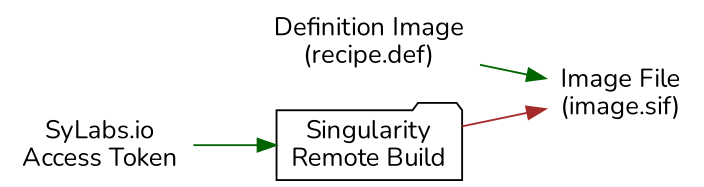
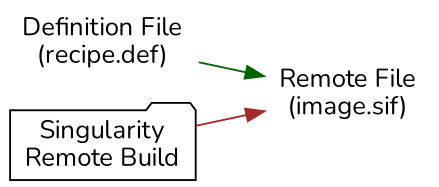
  digraph {
    fontname=Nunito
    rankdir=LR
    node [fontname=Nunito fontsize=14 shape=plaintext]
    edge [color=darkgreen fontname=Nunito fontsize=14]
-   n1 [label="Definition Image\n(recipe.def)"]
-   n2 [label="Image File\n(image.sif)"]
+   n1 [label="Definition File\n(recipe.def)"]
+   n2 [label="Remote File\n(image.sif)"]
    n3 [fillcolor=lightblue label="Singularity\nRemote Build" shape=folder]
-   n4 [label="SyLabs.io\nAccess Token"]
    n1 -> n2
    n3 -> n2 [color=brown]
-   n4 -> n3
  }
